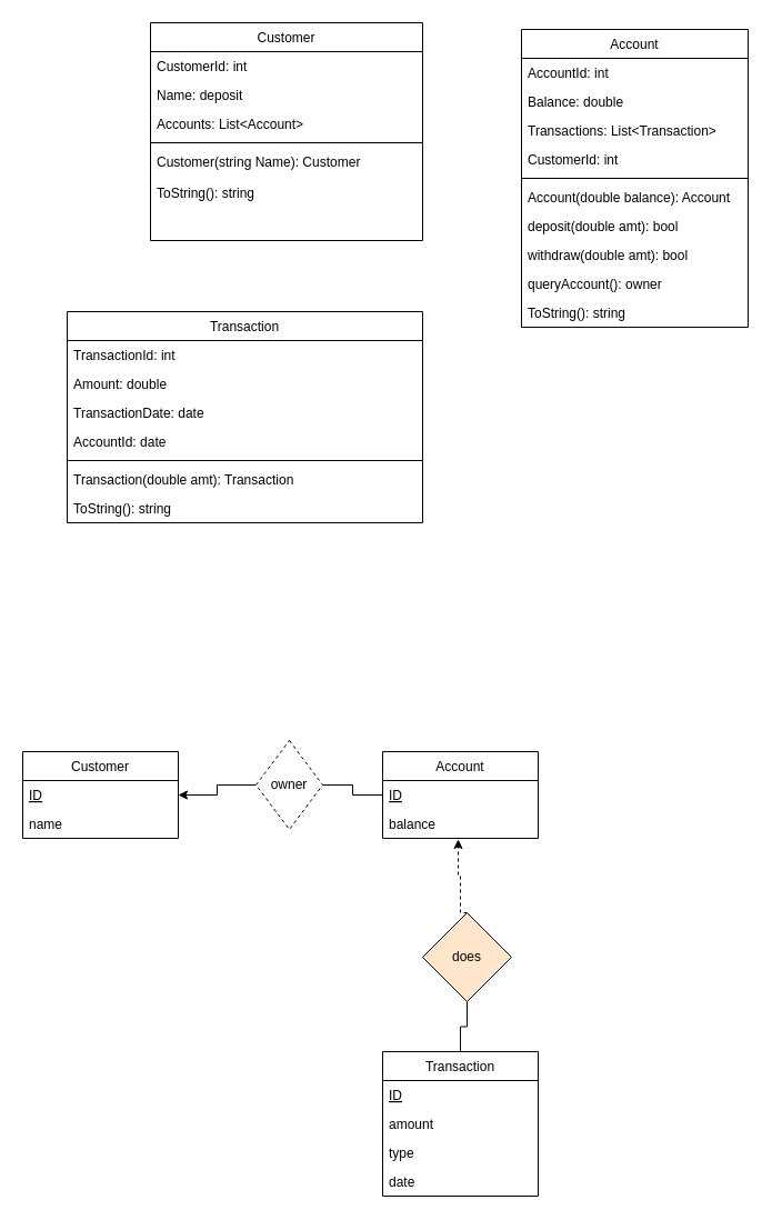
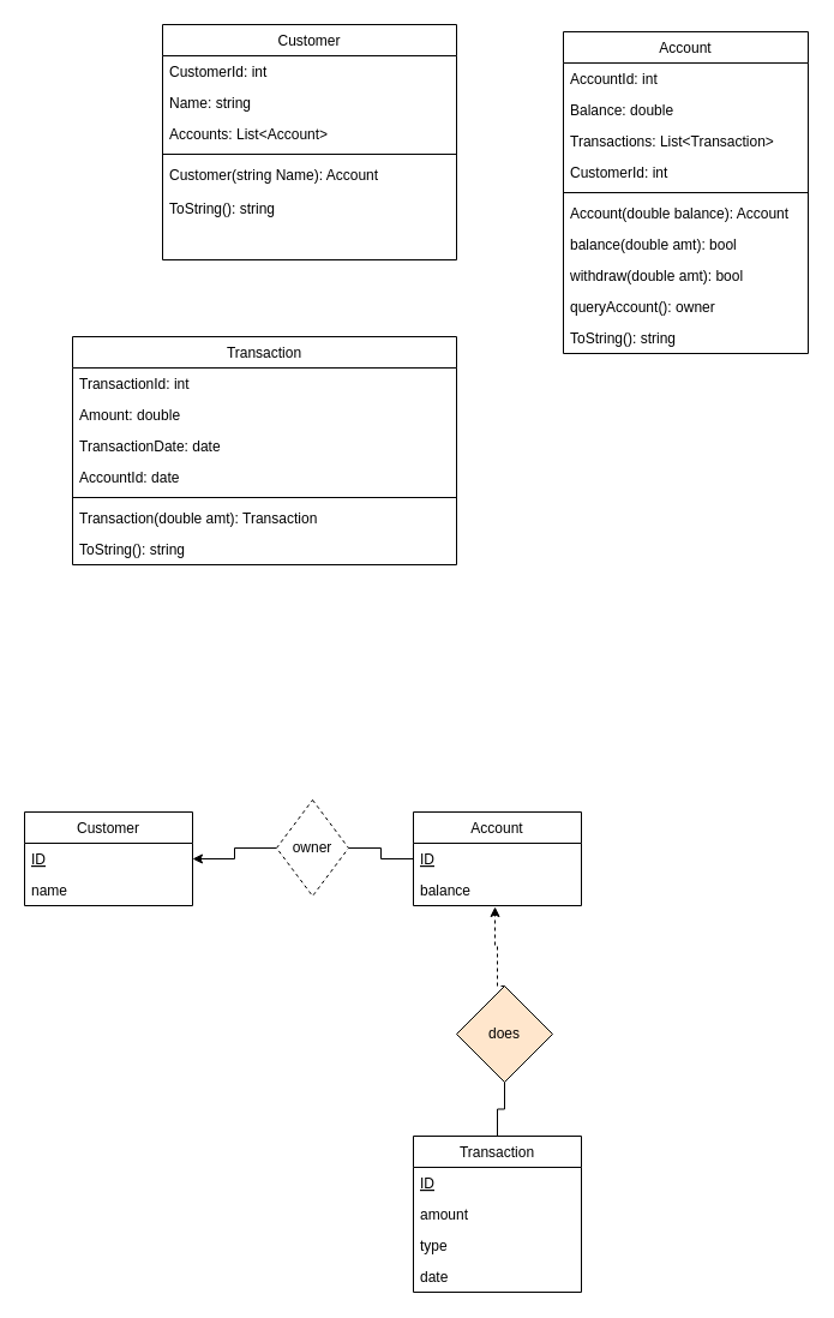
  <mxCell id="0" />
  <mxCell id="1" parent="0" />
  <mxCell id="2" value="Customer" style="swimlane;fontStyle=0;align=center;verticalAlign=top;childLayout=stackLayout;horizontal=1;startSize=26;horizontalStack=0;resizeParent=1;resizeLast=0;collapsible=1;marginBottom=0;rounded=0;shadow=0;strokeWidth=1;" parent="1" vertex="1"><mxGeometry x="135" y="20" width="245" height="196" as="geometry"><mxRectangle x="230" y="140" width="160" height="26" as="alternateBounds" /></mxGeometry></mxCell>
  <mxCell id="3" value="CustomerId: int" style="text;align=left;verticalAlign=top;spacingLeft=4;spacingRight=4;overflow=hidden;rotatable=0;points=[[0,0.5],[1,0.5]];portConstraint=eastwest;" parent="2" vertex="1"><mxGeometry y="26" width="245" height="26" as="geometry" /></mxCell>
- <mxCell id="4" value="Name: deposit" style="text;align=left;verticalAlign=top;spacingLeft=4;spacingRight=4;overflow=hidden;rotatable=0;points=[[0,0.5],[1,0.5]];portConstraint=eastwest;rounded=0;shadow=0;html=0;" parent="2" vertex="1"><mxGeometry y="52" width="245" height="26" as="geometry" /></mxCell>
+ <mxCell id="4" value="Name: string" style="text;align=left;verticalAlign=top;spacingLeft=4;spacingRight=4;overflow=hidden;rotatable=0;points=[[0,0.5],[1,0.5]];portConstraint=eastwest;rounded=0;shadow=0;html=0;" parent="2" vertex="1"><mxGeometry y="52" width="245" height="26" as="geometry" /></mxCell>
  <mxCell id="5" value="Accounts: List&lt;Account&gt;" style="text;align=left;verticalAlign=top;spacingLeft=4;spacingRight=4;overflow=hidden;rotatable=0;points=[[0,0.5],[1,0.5]];portConstraint=eastwest;rounded=0;shadow=0;html=0;" parent="2" vertex="1"><mxGeometry y="78" width="245" height="26" as="geometry" /></mxCell>
  <mxCell id="6" value="" style="line;html=1;strokeWidth=1;align=left;verticalAlign=middle;spacingTop=-1;spacingLeft=3;spacingRight=3;rotatable=0;labelPosition=right;points=[];portConstraint=eastwest;" parent="2" vertex="1"><mxGeometry y="104" width="245" height="8" as="geometry" /></mxCell>
- <mxCell id="7" value="Customer(string Name): Customer" style="text;align=left;verticalAlign=top;spacingLeft=4;spacingRight=4;overflow=hidden;rotatable=0;points=[[0,0.5],[1,0.5]];portConstraint=eastwest;" parent="2" vertex="1"><mxGeometry y="112" width="245" height="28" as="geometry" /></mxCell>
+ <mxCell id="7" value="Customer(string Name): Account" style="text;align=left;verticalAlign=top;spacingLeft=4;spacingRight=4;overflow=hidden;rotatable=0;points=[[0,0.5],[1,0.5]];portConstraint=eastwest;" parent="2" vertex="1"><mxGeometry y="112" width="245" height="28" as="geometry" /></mxCell>
  <mxCell id="8" value="ToString(): string" style="text;align=left;verticalAlign=top;spacingLeft=4;spacingRight=4;overflow=hidden;rotatable=0;points=[[0,0.5],[1,0.5]];portConstraint=eastwest;" vertex="1" parent="2"><mxGeometry y="140" width="245" height="28" as="geometry" /></mxCell>
  <mxCell id="9" value="Customer" style="swimlane;fontStyle=0;childLayout=stackLayout;horizontal=1;startSize=26;horizontalStack=0;resizeParent=1;resizeParentMax=0;resizeLast=0;collapsible=1;marginBottom=0;" vertex="1" parent="1"><mxGeometry x="20" y="676" width="140" height="78" as="geometry" /></mxCell>
  <mxCell id="10" value="ID" style="text;strokeColor=none;fillColor=none;align=left;verticalAlign=top;spacingLeft=4;spacingRight=4;overflow=hidden;rotatable=0;points=[[0,0.5],[1,0.5]];portConstraint=eastwest;fontStyle=4" vertex="1" parent="9"><mxGeometry y="26" width="140" height="26" as="geometry" /></mxCell>
  <mxCell id="11" value="name" style="text;strokeColor=none;fillColor=none;align=left;verticalAlign=top;spacingLeft=4;spacingRight=4;overflow=hidden;rotatable=0;points=[[0,0.5],[1,0.5]];portConstraint=eastwest;" vertex="1" parent="9"><mxGeometry y="52" width="140" height="26" as="geometry" /></mxCell>
  <mxCell id="12" style="edgeStyle=orthogonalEdgeStyle;rounded=0;orthogonalLoop=1;jettySize=auto;html=1;exitX=0;exitY=0.5;exitDx=0;exitDy=0;entryX=1;entryY=0.5;entryDx=0;entryDy=0;endArrow=classic;endFill=1;strokeWidth=1;" edge="1" parent="1" source="14" target="10"><mxGeometry relative="1" as="geometry" /></mxCell>
  <mxCell id="13" style="edgeStyle=orthogonalEdgeStyle;rounded=0;orthogonalLoop=1;jettySize=auto;html=1;exitX=1;exitY=0.5;exitDx=0;exitDy=0;entryX=0;entryY=0.5;entryDx=0;entryDy=0;endArrow=none;endFill=0;strokeWidth=1;" edge="1" parent="1" source="14" target="16"><mxGeometry relative="1" as="geometry" /></mxCell>
  <mxCell id="14" value="owner" style="rhombus;whiteSpace=wrap;html=1;dashed=1;" vertex="1" parent="1"><mxGeometry x="230" y="666" width="60" height="80" as="geometry" /></mxCell>
  <mxCell id="15" value="Account" style="swimlane;fontStyle=0;childLayout=stackLayout;horizontal=1;startSize=26;horizontalStack=0;resizeParent=1;resizeParentMax=0;resizeLast=0;collapsible=1;marginBottom=0;" vertex="1" parent="1"><mxGeometry x="344" y="676" width="140" height="78" as="geometry" /></mxCell>
  <mxCell id="16" value="ID" style="text;strokeColor=none;fillColor=none;align=left;verticalAlign=top;spacingLeft=4;spacingRight=4;overflow=hidden;rotatable=0;points=[[0,0.5],[1,0.5]];portConstraint=eastwest;fontStyle=4" vertex="1" parent="15"><mxGeometry y="26" width="140" height="26" as="geometry" /></mxCell>
  <mxCell id="17" value="balance" style="text;strokeColor=none;fillColor=none;align=left;verticalAlign=top;spacingLeft=4;spacingRight=4;overflow=hidden;rotatable=0;points=[[0,0.5],[1,0.5]];portConstraint=eastwest;" vertex="1" parent="15"><mxGeometry y="52" width="140" height="26" as="geometry" /></mxCell>
  <mxCell id="18" style="edgeStyle=orthogonalEdgeStyle;rounded=0;orthogonalLoop=1;jettySize=auto;html=1;exitX=0.5;exitY=0;exitDx=0;exitDy=0;strokeWidth=1;endArrow=classic;endFill=1;entryX=0.486;entryY=1.038;entryDx=0;entryDy=0;entryPerimeter=0;dashed=1;" edge="1" parent="1" source="20" target="17"><mxGeometry relative="1" as="geometry"><mxPoint x="414" y="796" as="targetPoint" /><Array as="points"><mxPoint x="414" y="788" /><mxPoint x="412" y="788" /></Array></mxGeometry></mxCell>
  <mxCell id="19" style="edgeStyle=orthogonalEdgeStyle;rounded=0;orthogonalLoop=1;jettySize=auto;html=1;exitX=0.5;exitY=1;exitDx=0;exitDy=0;entryX=0.5;entryY=0;entryDx=0;entryDy=0;endArrow=none;endFill=0;strokeWidth=1;" edge="1" parent="1" source="20" target="21"><mxGeometry relative="1" as="geometry" /></mxCell>
  <mxCell id="20" value="does" style="rhombus;whiteSpace=wrap;html=1;fillColor=#ffe6cc;" vertex="1" parent="1"><mxGeometry x="380" y="821" width="80" height="80" as="geometry" /></mxCell>
  <mxCell id="21" value="Transaction" style="swimlane;fontStyle=0;childLayout=stackLayout;horizontal=1;startSize=26;horizontalStack=0;resizeParent=1;resizeParentMax=0;resizeLast=0;collapsible=1;marginBottom=0;" vertex="1" parent="1"><mxGeometry x="344" y="946" width="140" height="130" as="geometry" /></mxCell>
  <mxCell id="22" value="ID" style="text;strokeColor=none;fillColor=none;align=left;verticalAlign=top;spacingLeft=4;spacingRight=4;overflow=hidden;rotatable=0;points=[[0,0.5],[1,0.5]];portConstraint=eastwest;fontStyle=4" vertex="1" parent="21"><mxGeometry y="26" width="140" height="26" as="geometry" /></mxCell>
  <mxCell id="23" value="amount" style="text;strokeColor=none;fillColor=none;align=left;verticalAlign=top;spacingLeft=4;spacingRight=4;overflow=hidden;rotatable=0;points=[[0,0.5],[1,0.5]];portConstraint=eastwest;" vertex="1" parent="21"><mxGeometry y="52" width="140" height="26" as="geometry" /></mxCell>
  <mxCell id="24" value="type" style="text;strokeColor=none;fillColor=none;align=left;verticalAlign=top;spacingLeft=4;spacingRight=4;overflow=hidden;rotatable=0;points=[[0,0.5],[1,0.5]];portConstraint=eastwest;" vertex="1" parent="21"><mxGeometry y="78" width="140" height="26" as="geometry" /></mxCell>
  <mxCell id="25" value="date" style="text;strokeColor=none;fillColor=none;align=left;verticalAlign=top;spacingLeft=4;spacingRight=4;overflow=hidden;rotatable=0;points=[[0,0.5],[1,0.5]];portConstraint=eastwest;" vertex="1" parent="21"><mxGeometry y="104" width="140" height="26" as="geometry" /></mxCell>
  <mxCell id="26" value="Transaction" style="swimlane;fontStyle=0;align=center;verticalAlign=top;childLayout=stackLayout;horizontal=1;startSize=26;horizontalStack=0;resizeParent=1;resizeLast=0;collapsible=1;marginBottom=0;rounded=0;shadow=0;strokeWidth=1;" vertex="1" parent="1"><mxGeometry x="60" y="280" width="320" height="190" as="geometry"><mxRectangle x="550" y="140" width="160" height="26" as="alternateBounds" /></mxGeometry></mxCell>
  <mxCell id="27" value="TransactionId: int" style="text;align=left;verticalAlign=top;spacingLeft=4;spacingRight=4;overflow=hidden;rotatable=0;points=[[0,0.5],[1,0.5]];portConstraint=eastwest;" vertex="1" parent="26"><mxGeometry y="26" width="320" height="26" as="geometry" /></mxCell>
  <mxCell id="28" value="Amount: double" style="text;align=left;verticalAlign=top;spacingLeft=4;spacingRight=4;overflow=hidden;rotatable=0;points=[[0,0.5],[1,0.5]];portConstraint=eastwest;rounded=0;shadow=0;html=0;" vertex="1" parent="26"><mxGeometry y="52" width="320" height="26" as="geometry" /></mxCell>
  <mxCell id="29" value="TransactionDate: date" style="text;align=left;verticalAlign=top;spacingLeft=4;spacingRight=4;overflow=hidden;rotatable=0;points=[[0,0.5],[1,0.5]];portConstraint=eastwest;rounded=0;shadow=0;html=0;" vertex="1" parent="26"><mxGeometry y="78" width="320" height="26" as="geometry" /></mxCell>
  <mxCell id="30" value="AccountId: date" style="text;align=left;verticalAlign=top;spacingLeft=4;spacingRight=4;overflow=hidden;rotatable=0;points=[[0,0.5],[1,0.5]];portConstraint=eastwest;rounded=0;shadow=0;html=0;" vertex="1" parent="26"><mxGeometry y="104" width="320" height="26" as="geometry" /></mxCell>
  <mxCell id="31" value="" style="line;html=1;strokeWidth=1;align=left;verticalAlign=middle;spacingTop=-1;spacingLeft=3;spacingRight=3;rotatable=0;labelPosition=right;points=[];portConstraint=eastwest;" vertex="1" parent="26"><mxGeometry y="130" width="320" height="8" as="geometry" /></mxCell>
  <mxCell id="32" value="Transaction(double amt): Transaction" style="text;align=left;verticalAlign=top;spacingLeft=4;spacingRight=4;overflow=hidden;rotatable=0;points=[[0,0.5],[1,0.5]];portConstraint=eastwest;" vertex="1" parent="26"><mxGeometry y="138" width="320" height="26" as="geometry" /></mxCell>
  <mxCell id="33" value="ToString(): string" style="text;align=left;verticalAlign=top;spacingLeft=4;spacingRight=4;overflow=hidden;rotatable=0;points=[[0,0.5],[1,0.5]];portConstraint=eastwest;rounded=0;shadow=0;html=0;" vertex="1" parent="26"><mxGeometry y="164" width="320" height="26" as="geometry" /></mxCell>
  <mxCell id="34" value="Account" style="swimlane;fontStyle=0;align=center;verticalAlign=top;childLayout=stackLayout;horizontal=1;startSize=26;horizontalStack=0;resizeParent=1;resizeLast=0;collapsible=1;marginBottom=0;rounded=0;shadow=0;strokeWidth=1;" vertex="1" parent="1"><mxGeometry x="469" y="26" width="204" height="268" as="geometry"><mxRectangle x="550" y="140" width="160" height="26" as="alternateBounds" /></mxGeometry></mxCell>
  <mxCell id="35" value="AccountId: int" style="text;align=left;verticalAlign=top;spacingLeft=4;spacingRight=4;overflow=hidden;rotatable=0;points=[[0,0.5],[1,0.5]];portConstraint=eastwest;" vertex="1" parent="34"><mxGeometry y="26" width="204" height="26" as="geometry" /></mxCell>
  <mxCell id="36" value="Balance: double" style="text;align=left;verticalAlign=top;spacingLeft=4;spacingRight=4;overflow=hidden;rotatable=0;points=[[0,0.5],[1,0.5]];portConstraint=eastwest;rounded=0;shadow=0;html=0;" vertex="1" parent="34"><mxGeometry y="52" width="204" height="26" as="geometry" /></mxCell>
  <mxCell id="37" value="Transactions: List&lt;Transaction&gt;" style="text;align=left;verticalAlign=top;spacingLeft=4;spacingRight=4;overflow=hidden;rotatable=0;points=[[0,0.5],[1,0.5]];portConstraint=eastwest;rounded=0;shadow=0;html=0;" vertex="1" parent="34"><mxGeometry y="78" width="204" height="26" as="geometry" /></mxCell>
  <mxCell id="38" value="CustomerId: int" style="text;align=left;verticalAlign=top;spacingLeft=4;spacingRight=4;overflow=hidden;rotatable=0;points=[[0,0.5],[1,0.5]];portConstraint=eastwest;rounded=0;shadow=0;html=0;" vertex="1" parent="34"><mxGeometry y="104" width="204" height="26" as="geometry" /></mxCell>
  <mxCell id="39" value="" style="line;html=1;strokeWidth=1;align=left;verticalAlign=middle;spacingTop=-1;spacingLeft=3;spacingRight=3;rotatable=0;labelPosition=right;points=[];portConstraint=eastwest;" vertex="1" parent="34"><mxGeometry y="130" width="204" height="8" as="geometry" /></mxCell>
  <mxCell id="40" value="Account(double balance): Account" style="text;align=left;verticalAlign=top;spacingLeft=4;spacingRight=4;overflow=hidden;rotatable=0;points=[[0,0.5],[1,0.5]];portConstraint=eastwest;" vertex="1" parent="34"><mxGeometry y="138" width="204" height="26" as="geometry" /></mxCell>
- <mxCell id="41" value="deposit(double amt): bool" style="text;align=left;verticalAlign=top;spacingLeft=4;spacingRight=4;overflow=hidden;rotatable=0;points=[[0,0.5],[1,0.5]];portConstraint=eastwest;" vertex="1" parent="34"><mxGeometry y="164" width="204" height="26" as="geometry" /></mxCell>
+ <mxCell id="41" value="balance(double amt): bool" style="text;align=left;verticalAlign=top;spacingLeft=4;spacingRight=4;overflow=hidden;rotatable=0;points=[[0,0.5],[1,0.5]];portConstraint=eastwest;" vertex="1" parent="34"><mxGeometry y="164" width="204" height="26" as="geometry" /></mxCell>
  <mxCell id="42" value="withdraw(double amt): bool" style="text;align=left;verticalAlign=top;spacingLeft=4;spacingRight=4;overflow=hidden;rotatable=0;points=[[0,0.5],[1,0.5]];portConstraint=eastwest;" vertex="1" parent="34"><mxGeometry y="190" width="204" height="26" as="geometry" /></mxCell>
  <mxCell id="43" value="queryAccount(): owner" style="text;align=left;verticalAlign=top;spacingLeft=4;spacingRight=4;overflow=hidden;rotatable=0;points=[[0,0.5],[1,0.5]];portConstraint=eastwest;" vertex="1" parent="34"><mxGeometry y="216" width="204" height="26" as="geometry" /></mxCell>
  <mxCell id="44" value="ToString(): string" style="text;align=left;verticalAlign=top;spacingLeft=4;spacingRight=4;overflow=hidden;rotatable=0;points=[[0,0.5],[1,0.5]];portConstraint=eastwest;" vertex="1" parent="34"><mxGeometry y="242" width="204" height="26" as="geometry" /></mxCell>
